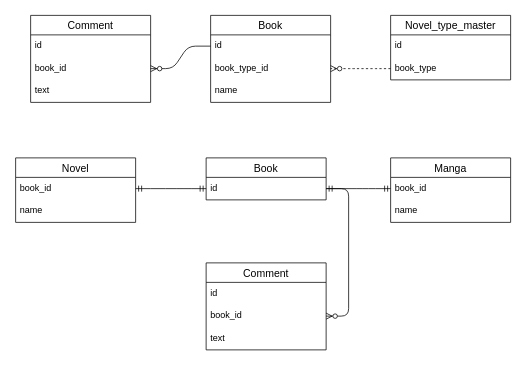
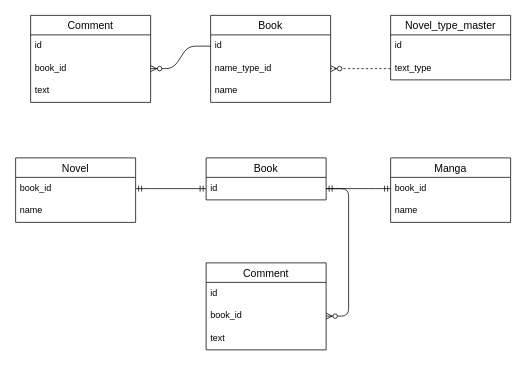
  <mxCell id="0" />
  <mxCell id="1" parent="0" />
  <mxCell id="2" value="Comment" style="swimlane;fontStyle=0;childLayout=stackLayout;horizontal=1;startSize=26;horizontalStack=0;resizeParent=1;resizeParentMax=0;resizeLast=0;collapsible=1;marginBottom=0;align=center;fontSize=14;" parent="1" vertex="1"><mxGeometry x="40" y="20" width="160" height="116" as="geometry" /></mxCell>
  <mxCell id="3" value="id" style="text;strokeColor=none;fillColor=none;spacingLeft=4;spacingRight=4;overflow=hidden;rotatable=0;points=[[0,0.5],[1,0.5]];portConstraint=eastwest;fontSize=12;" parent="2" vertex="1"><mxGeometry y="26" width="160" height="30" as="geometry" /></mxCell>
  <mxCell id="4" value="book_id" style="text;strokeColor=none;fillColor=none;spacingLeft=4;spacingRight=4;overflow=hidden;rotatable=0;points=[[0,0.5],[1,0.5]];portConstraint=eastwest;fontSize=12;" vertex="1" parent="2"><mxGeometry y="56" width="160" height="30" as="geometry" /></mxCell>
  <mxCell id="5" value="text" style="text;strokeColor=none;fillColor=none;spacingLeft=4;spacingRight=4;overflow=hidden;rotatable=0;points=[[0,0.5],[1,0.5]];portConstraint=eastwest;fontSize=12;" parent="2" vertex="1"><mxGeometry y="86" width="160" height="30" as="geometry" /></mxCell>
  <mxCell id="6" value="Novel_type_master" style="swimlane;fontStyle=0;childLayout=stackLayout;horizontal=1;startSize=26;horizontalStack=0;resizeParent=1;resizeParentMax=0;resizeLast=0;collapsible=1;marginBottom=0;align=center;fontSize=14;" parent="1" vertex="1"><mxGeometry x="520" y="20" width="160" height="86" as="geometry" /></mxCell>
  <mxCell id="7" value="id" style="text;strokeColor=none;fillColor=none;spacingLeft=4;spacingRight=4;overflow=hidden;rotatable=0;points=[[0,0.5],[1,0.5]];portConstraint=eastwest;fontSize=12;" parent="6" vertex="1"><mxGeometry y="26" width="160" height="30" as="geometry" /></mxCell>
- <mxCell id="8" value="book_type" style="text;strokeColor=none;fillColor=none;spacingLeft=4;spacingRight=4;overflow=hidden;rotatable=0;points=[[0,0.5],[1,0.5]];portConstraint=eastwest;fontSize=12;" parent="6" vertex="1"><mxGeometry y="56" width="160" height="30" as="geometry" /></mxCell>
+ <mxCell id="8" value="text_type" style="text;strokeColor=none;fillColor=none;spacingLeft=4;spacingRight=4;overflow=hidden;rotatable=0;points=[[0,0.5],[1,0.5]];portConstraint=eastwest;fontSize=12;" parent="6" vertex="1"><mxGeometry y="56" width="160" height="30" as="geometry" /></mxCell>
  <mxCell id="9" value="Book" style="swimlane;fontStyle=0;childLayout=stackLayout;horizontal=1;startSize=26;horizontalStack=0;resizeParent=1;resizeParentMax=0;resizeLast=0;collapsible=1;marginBottom=0;align=center;fontSize=14;" vertex="1" parent="1"><mxGeometry x="280" y="20" width="160" height="116" as="geometry" /></mxCell>
  <mxCell id="10" value="id" style="text;strokeColor=none;fillColor=none;spacingLeft=4;spacingRight=4;overflow=hidden;rotatable=0;points=[[0,0.5],[1,0.5]];portConstraint=eastwest;fontSize=12;" vertex="1" parent="9"><mxGeometry y="26" width="160" height="30" as="geometry" /></mxCell>
- <mxCell id="11" value="book_type_id" style="text;strokeColor=none;fillColor=none;spacingLeft=4;spacingRight=4;overflow=hidden;rotatable=0;points=[[0,0.5],[1,0.5]];portConstraint=eastwest;fontSize=12;" vertex="1" parent="9"><mxGeometry y="56" width="160" height="30" as="geometry" /></mxCell>
+ <mxCell id="11" value="name_type_id" style="text;strokeColor=none;fillColor=none;spacingLeft=4;spacingRight=4;overflow=hidden;rotatable=0;points=[[0,0.5],[1,0.5]];portConstraint=eastwest;fontSize=12;" vertex="1" parent="9"><mxGeometry y="56" width="160" height="30" as="geometry" /></mxCell>
  <mxCell id="12" value="name" style="text;strokeColor=none;fillColor=none;spacingLeft=4;spacingRight=4;overflow=hidden;rotatable=0;points=[[0,0.5],[1,0.5]];portConstraint=eastwest;fontSize=12;" vertex="1" parent="9"><mxGeometry y="86" width="160" height="30" as="geometry" /></mxCell>
  <mxCell id="13" value="" style="edgeStyle=entityRelationEdgeStyle;fontSize=12;html=1;endArrow=ERzeroToMany;endFill=1;exitX=0;exitY=0.5;exitDx=0;exitDy=0;entryX=1;entryY=0.5;entryDx=0;entryDy=0;dashed=1;" edge="1" parent="1" source="8" target="11"><mxGeometry width="100" height="100" relative="1" as="geometry"><mxPoint x="300" y="180" as="sourcePoint" /><mxPoint x="400" y="80" as="targetPoint" /></mxGeometry></mxCell>
  <mxCell id="14" value="" style="edgeStyle=entityRelationEdgeStyle;fontSize=12;html=1;endArrow=ERzeroToMany;endFill=1;exitX=0;exitY=0.5;exitDx=0;exitDy=0;entryX=1;entryY=0.5;entryDx=0;entryDy=0;" edge="1" parent="1" source="10" target="4"><mxGeometry width="100" height="100" relative="1" as="geometry"><mxPoint x="530" y="101" as="sourcePoint" /><mxPoint x="450" y="101" as="targetPoint" /></mxGeometry></mxCell>
  <mxCell id="15" value="Comment" style="swimlane;fontStyle=0;childLayout=stackLayout;horizontal=1;startSize=26;horizontalStack=0;resizeParent=1;resizeParentMax=0;resizeLast=0;collapsible=1;marginBottom=0;align=center;fontSize=14;" vertex="1" parent="1"><mxGeometry x="274" y="350" width="160" height="116" as="geometry" /></mxCell>
  <mxCell id="16" value="id" style="text;strokeColor=none;fillColor=none;spacingLeft=4;spacingRight=4;overflow=hidden;rotatable=0;points=[[0,0.5],[1,0.5]];portConstraint=eastwest;fontSize=12;" vertex="1" parent="15"><mxGeometry y="26" width="160" height="30" as="geometry" /></mxCell>
  <mxCell id="17" value="book_id" style="text;strokeColor=none;fillColor=none;spacingLeft=4;spacingRight=4;overflow=hidden;rotatable=0;points=[[0,0.5],[1,0.5]];portConstraint=eastwest;fontSize=12;" vertex="1" parent="15"><mxGeometry y="56" width="160" height="30" as="geometry" /></mxCell>
  <mxCell id="18" value="text" style="text;strokeColor=none;fillColor=none;spacingLeft=4;spacingRight=4;overflow=hidden;rotatable=0;points=[[0,0.5],[1,0.5]];portConstraint=eastwest;fontSize=12;" vertex="1" parent="15"><mxGeometry y="86" width="160" height="30" as="geometry" /></mxCell>
  <mxCell id="19" value="Manga" style="swimlane;fontStyle=0;childLayout=stackLayout;horizontal=1;startSize=26;horizontalStack=0;resizeParent=1;resizeParentMax=0;resizeLast=0;collapsible=1;marginBottom=0;align=center;fontSize=14;" vertex="1" parent="1"><mxGeometry x="520" y="210" width="160" height="86" as="geometry" /></mxCell>
  <mxCell id="20" value="book_id" style="text;strokeColor=none;fillColor=none;spacingLeft=4;spacingRight=4;overflow=hidden;rotatable=0;points=[[0,0.5],[1,0.5]];portConstraint=eastwest;fontSize=12;" vertex="1" parent="19"><mxGeometry y="26" width="160" height="30" as="geometry" /></mxCell>
  <mxCell id="21" value="name" style="text;strokeColor=none;fillColor=none;spacingLeft=4;spacingRight=4;overflow=hidden;rotatable=0;points=[[0,0.5],[1,0.5]];portConstraint=eastwest;fontSize=12;" vertex="1" parent="19"><mxGeometry y="56" width="160" height="30" as="geometry" /></mxCell>
  <mxCell id="22" value="Novel" style="swimlane;fontStyle=0;childLayout=stackLayout;horizontal=1;startSize=26;horizontalStack=0;resizeParent=1;resizeParentMax=0;resizeLast=0;collapsible=1;marginBottom=0;align=center;fontSize=14;" vertex="1" parent="1"><mxGeometry x="20" y="210" width="160" height="86" as="geometry" /></mxCell>
  <mxCell id="23" value="book_id" style="text;strokeColor=none;fillColor=none;spacingLeft=4;spacingRight=4;overflow=hidden;rotatable=0;points=[[0,0.5],[1,0.5]];portConstraint=eastwest;fontSize=12;" vertex="1" parent="22"><mxGeometry y="26" width="160" height="30" as="geometry" /></mxCell>
  <mxCell id="24" value="name" style="text;strokeColor=none;fillColor=none;spacingLeft=4;spacingRight=4;overflow=hidden;rotatable=0;points=[[0,0.5],[1,0.5]];portConstraint=eastwest;fontSize=12;" vertex="1" parent="22"><mxGeometry y="56" width="160" height="30" as="geometry" /></mxCell>
  <mxCell id="25" value="Book" style="swimlane;fontStyle=0;childLayout=stackLayout;horizontal=1;startSize=26;horizontalStack=0;resizeParent=1;resizeParentMax=0;resizeLast=0;collapsible=1;marginBottom=0;align=center;fontSize=14;" vertex="1" parent="1"><mxGeometry x="274" y="210" width="160" height="56" as="geometry" /></mxCell>
  <mxCell id="26" value="id" style="text;strokeColor=none;fillColor=none;spacingLeft=4;spacingRight=4;overflow=hidden;rotatable=0;points=[[0,0.5],[1,0.5]];portConstraint=eastwest;fontSize=12;" vertex="1" parent="25"><mxGeometry y="26" width="160" height="30" as="geometry" /></mxCell>
  <mxCell id="27" value="" style="edgeStyle=entityRelationEdgeStyle;fontSize=12;html=1;endArrow=ERmandOne;startArrow=ERmandOne;entryX=0;entryY=0.5;entryDx=0;entryDy=0;exitX=1;exitY=0.5;exitDx=0;exitDy=0;" edge="1" parent="1" source="26" target="20"><mxGeometry width="100" height="100" relative="1" as="geometry"><mxPoint x="300" y="390" as="sourcePoint" /><mxPoint x="400" y="290" as="targetPoint" /></mxGeometry></mxCell>
  <mxCell id="28" value="" style="edgeStyle=entityRelationEdgeStyle;fontSize=12;html=1;endArrow=ERmandOne;startArrow=ERmandOne;entryX=0;entryY=0.5;entryDx=0;entryDy=0;exitX=1;exitY=0.5;exitDx=0;exitDy=0;" edge="1" parent="1" source="23" target="26"><mxGeometry width="100" height="100" relative="1" as="geometry"><mxPoint x="444" y="261" as="sourcePoint" /><mxPoint x="550" y="251" as="targetPoint" /></mxGeometry></mxCell>
  <mxCell id="29" value="" style="edgeStyle=entityRelationEdgeStyle;fontSize=12;html=1;endArrow=ERzeroToMany;endFill=1;exitX=1;exitY=0.5;exitDx=0;exitDy=0;entryX=1;entryY=0.5;entryDx=0;entryDy=0;" edge="1" parent="1" source="26" target="17"><mxGeometry width="100" height="100" relative="1" as="geometry"><mxPoint x="300" y="390" as="sourcePoint" /><mxPoint x="400" y="290" as="targetPoint" /></mxGeometry></mxCell>
